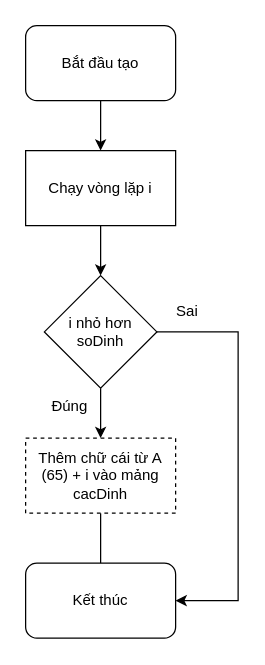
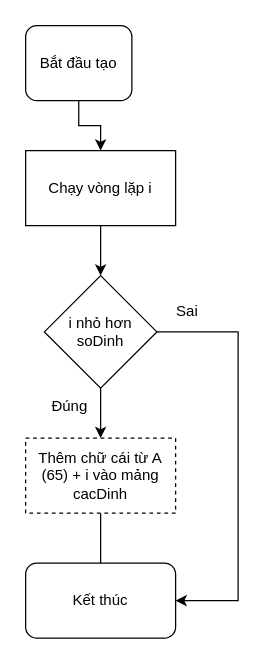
  <mxCell id="0" />
  <mxCell id="1" parent="0" />
  <mxCell id="2" value="" style="edgeStyle=orthogonalEdgeStyle;rounded=0;orthogonalLoop=1;jettySize=auto;html=1;" parent="1" source="3" target="5" edge="1"><mxGeometry relative="1" as="geometry" /></mxCell>
- <mxCell id="3" value="Bắt đầu tạo" style="rounded=1;whiteSpace=wrap;html=1;" parent="1" vertex="1"><mxGeometry x="20" y="20" width="120" height="60" as="geometry" /></mxCell>
+ <mxCell id="3" value="Bắt đầu tạo" style="rounded=1;whiteSpace=wrap;html=1;" parent="1" vertex="1"><mxGeometry x="20" y="20" width="85" height="60" as="geometry" /></mxCell>
  <mxCell id="4" value="" style="edgeStyle=orthogonalEdgeStyle;rounded=0;orthogonalLoop=1;jettySize=auto;html=1;" parent="1" source="5" target="8" edge="1"><mxGeometry relative="1" as="geometry" /></mxCell>
  <mxCell id="5" value="Chạy vòng lặp i" style="rounded=0;whiteSpace=wrap;html=1;" parent="1" vertex="1"><mxGeometry x="20" y="120" width="120" height="60" as="geometry" /></mxCell>
  <mxCell id="6" value="" style="edgeStyle=orthogonalEdgeStyle;rounded=0;orthogonalLoop=1;jettySize=auto;html=1;" parent="1" source="8" target="10" edge="1"><mxGeometry relative="1" as="geometry" /></mxCell>
  <mxCell id="7" style="edgeStyle=orthogonalEdgeStyle;rounded=0;orthogonalLoop=1;jettySize=auto;html=1;exitX=1;exitY=0.5;exitDx=0;exitDy=0;entryX=1;entryY=0.5;entryDx=0;entryDy=0;" parent="1" source="8" target="11" edge="1"><mxGeometry relative="1" as="geometry"><Array as="points"><mxPoint x="190" y="265" /><mxPoint x="190" y="480" /></Array></mxGeometry></mxCell>
  <mxCell id="8" value="i nhỏ hơn soDinh" style="rhombus;whiteSpace=wrap;html=1;" parent="1" vertex="1"><mxGeometry x="35" y="220" width="90" height="90" as="geometry" /></mxCell>
  <mxCell id="9" value="" style="edgeStyle=orthogonalEdgeStyle;rounded=0;orthogonalLoop=1;jettySize=auto;html=1;endArrow=none;" parent="1" source="10" target="11" edge="1"><mxGeometry relative="1" as="geometry" /></mxCell>
  <mxCell id="10" value="Thêm chữ cái từ A (65) + i vào mảng cacDinh" style="rounded=0;whiteSpace=wrap;html=1;dashed=1;" parent="1" vertex="1"><mxGeometry x="20" y="350" width="120" height="60" as="geometry" /></mxCell>
  <mxCell id="11" value="Kết thúc" style="rounded=1;whiteSpace=wrap;html=1;" parent="1" vertex="1"><mxGeometry x="20" y="450" width="120" height="60" as="geometry" /></mxCell>
  <mxCell id="12" value="Đúng" style="text;html=1;align=center;verticalAlign=middle;resizable=0;points=[];autosize=1;strokeColor=none;fillColor=none;" parent="1" vertex="1"><mxGeometry x="30" y="310" width="50" height="30" as="geometry" /></mxCell>
  <mxCell id="13" value="Sai" style="text;html=1;align=center;verticalAlign=middle;resizable=0;points=[];autosize=1;strokeColor=none;fillColor=none;" parent="1" vertex="1"><mxGeometry x="129" y="234" width="40" height="30" as="geometry" /></mxCell>
